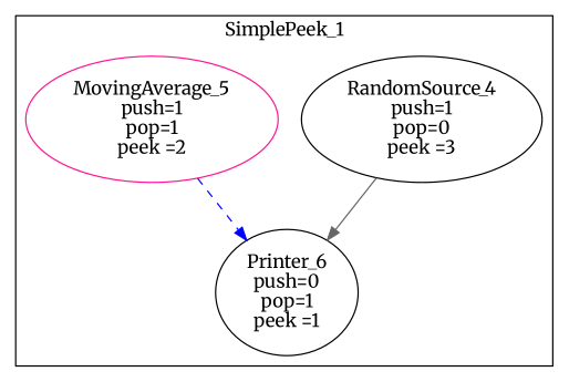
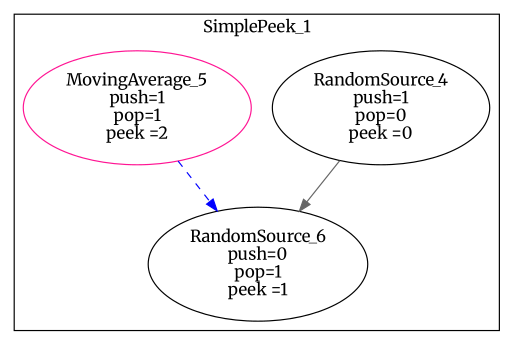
  digraph {
    fontname=Merriweather
    node [color=black fontname=Merriweather]
    edge [fontname=Merriweather]
-   n1 [label="RandomSource_4\npush=1\npop=0\npeek =3"]
+   n1 [label="RandomSource_4\npush=1\npop=0\npeek =0"]
    n2 [color=deeppink label="MovingAverage_5\npush=1\npop=1\npeek =2"]
-   n3 [label="Printer_6\npush=0\npop=1\npeek =1"]
+   n3 [label="RandomSource_6\npush=0\npop=1\npeek =1"]
    subgraph cluster_1 {
      label=SimplePeek_1
      n1
      n2
      n3
    }
    n1 -> n3 [color=gray40 style=solid]
    n2 -> n3 [color=blue style=dashed]
  }
